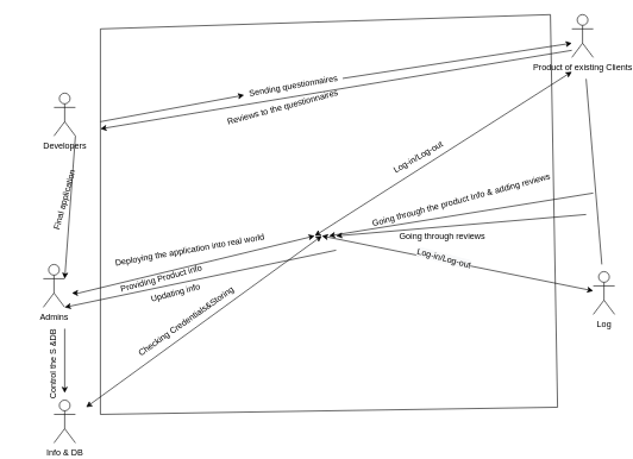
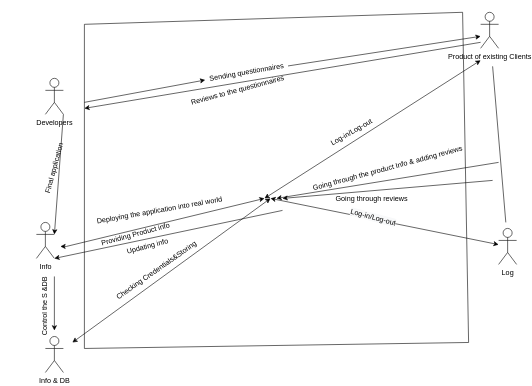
  <mxCell id="0" />
  <mxCell id="1" parent="0" />
  <mxCell id="2" value="Developers" style="shape=umlActor;verticalLabelPosition=bottom;verticalAlign=top;html=1;outlineConnect=0;" vertex="1" parent="1"><mxGeometry x="75" y="130" width="30" height="60" as="geometry" /></mxCell>
  <mxCell id="3" value="Product of existing Clients" style="shape=umlActor;verticalLabelPosition=bottom;verticalAlign=top;html=1;outlineConnect=0;" vertex="1" parent="1"><mxGeometry x="800" y="20" width="30" height="60" as="geometry" /></mxCell>
  <mxCell id="4" value="Log" style="shape=umlActor;verticalLabelPosition=bottom;verticalAlign=top;html=1;outlineConnect=0;" vertex="1" parent="1"><mxGeometry x="830" y="380" width="30" height="60" as="geometry" /></mxCell>
  <mxCell id="5" value="" style="endArrow=classic;html=1;" edge="1" parent="1" source="23"><mxGeometry width="50" height="50" relative="1" as="geometry"><mxPoint x="140" y="170" as="sourcePoint" /><mxPoint x="800" y="60" as="targetPoint" /></mxGeometry></mxCell>
  <mxCell id="6" value="" style="endArrow=classic;html=1;" edge="1" parent="1"><mxGeometry width="50" height="50" relative="1" as="geometry"><mxPoint x="800" y="70" as="sourcePoint" /><mxPoint x="140" y="180" as="targetPoint" /></mxGeometry></mxCell>
  <mxCell id="7" value="Reviews to the questionnaires" style="text;html=1;align=center;verticalAlign=middle;resizable=0;points=[];autosize=1;rotation=-15;" vertex="1" parent="1"><mxGeometry x="305" y="140" width="180" height="20" as="geometry" /></mxCell>
- <mxCell id="8" value="Admins" style="shape=umlActor;verticalLabelPosition=bottom;verticalAlign=top;html=1;outlineConnect=0;" vertex="1" parent="1"><mxGeometry x="60" y="370" width="30" height="60" as="geometry" /></mxCell>
+ <mxCell id="8" value="Info" style="shape=umlActor;verticalLabelPosition=bottom;verticalAlign=top;html=1;outlineConnect=0;" vertex="1" parent="1"><mxGeometry x="60" y="370" width="30" height="60" as="geometry" /></mxCell>
  <mxCell id="9" value="" style="endArrow=classic;html=1;exitX=1;exitY=1;exitDx=0;exitDy=0;exitPerimeter=0;entryX=1;entryY=0.333;entryDx=0;entryDy=0;entryPerimeter=0;" edge="1" parent="1" source="2" target="8"><mxGeometry width="50" height="50" relative="1" as="geometry"><mxPoint x="120" y="240" as="sourcePoint" /><mxPoint x="110" y="330" as="targetPoint" /></mxGeometry></mxCell>
  <mxCell id="10" value="Final application" style="text;html=1;align=center;verticalAlign=middle;resizable=0;points=[];autosize=1;rotation=-75;" vertex="1" parent="1"><mxGeometry y="270" width="100" height="20" as="geometry" x="40" /></mxCell>
  <mxCell id="11" value="" style="endArrow=classic;startArrow=classic;html=1;" edge="1" parent="1"><mxGeometry width="50" height="50" relative="1" as="geometry"><mxPoint x="120" y="570" as="sourcePoint" /><mxPoint x="450" y="330" as="targetPoint" /></mxGeometry></mxCell>
  <mxCell id="12" value="" style="endArrow=classic;startArrow=classic;html=1;" edge="1" parent="1"><mxGeometry width="50" height="50" relative="1" as="geometry"><mxPoint x="440" y="330" as="sourcePoint" /><mxPoint x="800" y="100" as="targetPoint" /></mxGeometry></mxCell>
  <mxCell id="13" value="" style="endArrow=classic;startArrow=classic;html=1;" edge="1" parent="1" target="4"><mxGeometry width="50" height="50" relative="1" as="geometry"><mxPoint x="450" y="330" as="sourcePoint" /><mxPoint x="800" y="280" as="targetPoint" /></mxGeometry></mxCell>
  <mxCell id="14" value="Info &amp;amp; DB" style="shape=umlActor;verticalLabelPosition=bottom;verticalAlign=top;html=1;outlineConnect=0;" vertex="1" parent="1"><mxGeometry x="75" y="560" width="30" height="60" as="geometry" /></mxCell>
  <mxCell id="15" value="" style="endArrow=classic;html=1;" edge="1" parent="1"><mxGeometry width="50" height="50" relative="1" as="geometry"><mxPoint x="90" y="460" as="sourcePoint" /><mxPoint x="90" y="550" as="targetPoint" /></mxGeometry></mxCell>
  <mxCell id="16" value="Control the S &amp;amp;DB" style="text;html=1;align=center;verticalAlign=middle;resizable=0;points=[];autosize=1;rotation=-90;" vertex="1" parent="1"><mxGeometry x="20" y="500" width="110" height="20" as="geometry" /></mxCell>
  <mxCell id="17" value="" style="endArrow=classic;html=1;" edge="1" parent="1"><mxGeometry width="50" height="50" relative="1" as="geometry"><mxPoint x="110" y="410" as="sourcePoint" /><mxPoint x="440" y="330" as="targetPoint" /></mxGeometry></mxCell>
  <mxCell id="18" value="Deploying the application into real world" style="text;html=1;align=center;verticalAlign=middle;resizable=0;points=[];autosize=1;rotation=-10;" vertex="1" parent="1"><mxGeometry x="150" y="340" width="230" height="20" as="geometry" /></mxCell>
  <mxCell id="19" value="Log-in/Log-out" style="text;html=1;align=center;verticalAlign=middle;resizable=0;points=[];autosize=1;rotation=-30;" vertex="1" parent="1"><mxGeometry x="540" y="210" width="90" height="20" as="geometry" /></mxCell>
  <mxCell id="20" value="&lt;span style=&quot;color: rgb(0, 0, 0); font-family: helvetica; font-size: 12px; font-style: normal; font-weight: 400; letter-spacing: normal; text-align: center; text-indent: 0px; text-transform: none; word-spacing: 0px; background-color: rgb(248, 249, 250); display: inline; float: none;&quot;&gt;Log-in/Log-out&lt;/span&gt;" style="text;whiteSpace=wrap;html=1;rotation=15;" vertex="1" parent="1"><mxGeometry x="580" y="350" width="100" height="30" as="geometry" /></mxCell>
  <mxCell id="21" value="Checking Credentials&amp;amp;Storing" style="text;html=1;align=center;verticalAlign=middle;resizable=0;points=[];autosize=1;rotation=-35;" vertex="1" parent="1"><mxGeometry x="170" y="440" width="180" height="20" as="geometry" /></mxCell>
  <mxCell id="22" value="" style="endArrow=none;html=1;" edge="1" parent="1"><mxGeometry width="50" height="50" relative="1" as="geometry"><mxPoint x="842" y="370" as="sourcePoint" /><mxPoint x="820" y="110" as="targetPoint" /></mxGeometry></mxCell>
  <mxCell id="23" value="Sending questionnaires" style="text;html=1;align=center;verticalAlign=middle;resizable=0;points=[];autosize=1;rotation=-10;" vertex="1" parent="1"><mxGeometry x="340" y="110" width="140" height="20" as="geometry" /></mxCell>
  <mxCell id="24" value="" style="endArrow=classic;html=1;" edge="1" parent="1" target="23"><mxGeometry width="50" height="50" relative="1" as="geometry"><mxPoint x="140" y="170" as="sourcePoint" /><mxPoint x="800" y="60" as="targetPoint" /></mxGeometry></mxCell>
  <mxCell id="25" value="" style="endArrow=classic;html=1;" edge="1" parent="1"><mxGeometry width="50" height="50" relative="1" as="geometry"><mxPoint x="830" y="270" as="sourcePoint" /><mxPoint x="460" y="330" as="targetPoint" /></mxGeometry></mxCell>
  <mxCell id="26" value="Going through the product Info &amp;amp; adding reviews" style="text;html=1;align=center;verticalAlign=middle;resizable=0;points=[];autosize=1;rotation=-15;" vertex="1" parent="1"><mxGeometry x="510" y="270" width="270" height="20" as="geometry" /></mxCell>
  <mxCell id="27" value="" style="endArrow=classic;html=1;" edge="1" parent="1"><mxGeometry width="50" height="50" relative="1" as="geometry"><mxPoint x="820" y="300" as="sourcePoint" /><mxPoint x="470" y="330" as="targetPoint" /></mxGeometry></mxCell>
  <mxCell id="28" value="Going through reviews&amp;nbsp;" style="text;html=1;align=center;verticalAlign=middle;resizable=0;points=[];autosize=1;rotation=0;" vertex="1" parent="1"><mxGeometry x="550" y="320" width="140" height="20" as="geometry" /></mxCell>
  <mxCell id="29" value="" style="endArrow=classic;html=1;" edge="1" parent="1"><mxGeometry width="50" height="50" relative="1" as="geometry"><mxPoint x="470" y="350" as="sourcePoint" /><mxPoint x="90" y="430" as="targetPoint" /></mxGeometry></mxCell>
  <mxCell id="30" value="Providing Product info" style="text;html=1;align=center;verticalAlign=middle;resizable=0;points=[];autosize=1;rotation=-15;" vertex="1" parent="1"><mxGeometry x="160" y="380" width="130" height="20" as="geometry" /></mxCell>
  <mxCell id="31" value="" style="endArrow=classic;html=1;" edge="1" parent="1"><mxGeometry width="50" height="50" relative="1" as="geometry"><mxPoint x="110" y="410" as="sourcePoint" /><mxPoint x="100" y="410" as="targetPoint" /></mxGeometry></mxCell>
  <mxCell id="32" value="Updating info" style="text;html=1;align=center;verticalAlign=middle;resizable=0;points=[];autosize=1;rotation=-15;" vertex="1" parent="1"><mxGeometry x="200" y="400" width="90" height="20" as="geometry" /></mxCell>
  <mxCell id="33" value="" style="endArrow=none;html=1;" edge="1" parent="1"><mxGeometry width="50" height="50" relative="1" as="geometry"><mxPoint x="140" y="580" as="sourcePoint" /><mxPoint x="780" y="570" as="targetPoint" /></mxGeometry></mxCell>
  <mxCell id="34" value="" style="endArrow=none;html=1;" edge="1" parent="1"><mxGeometry width="50" height="50" relative="1" as="geometry"><mxPoint x="140" y="580" as="sourcePoint" /><mxPoint x="140" y="40" as="targetPoint" /></mxGeometry></mxCell>
  <mxCell id="35" value="" style="endArrow=none;html=1;" edge="1" parent="1"><mxGeometry width="50" height="50" relative="1" as="geometry"><mxPoint x="140" y="40" as="sourcePoint" /><mxPoint x="770" y="20" as="targetPoint" /></mxGeometry></mxCell>
  <mxCell id="36" value="" style="endArrow=none;html=1;" edge="1" parent="1"><mxGeometry width="50" height="50" relative="1" as="geometry"><mxPoint x="780" y="570" as="sourcePoint" /><mxPoint x="770" y="20" as="targetPoint" /></mxGeometry></mxCell>
